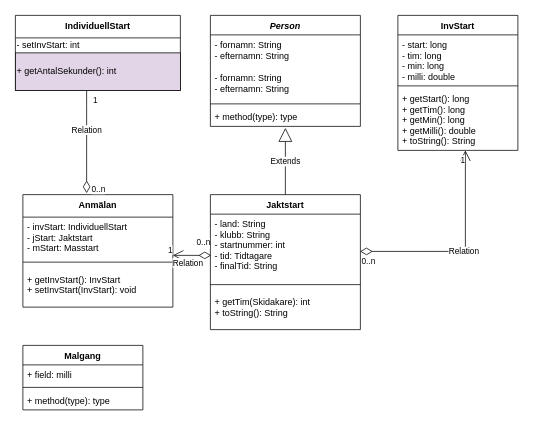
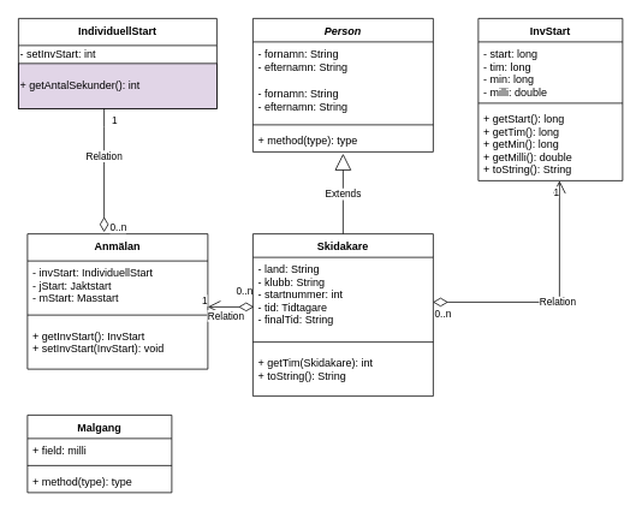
  <mxCell id="0" />
  <mxCell id="1" parent="0" />
  <mxCell id="2" value="Person" style="swimlane;fontStyle=3;align=center;verticalAlign=top;childLayout=stackLayout;horizontal=1;startSize=26;horizontalStack=0;resizeParent=1;resizeParentMax=0;resizeLast=0;collapsible=1;marginBottom=0;" parent="1" vertex="1"><mxGeometry x="280" y="20" width="200" height="148" as="geometry"><mxRectangle x="340" y="410" width="100" height="26" as="alternateBounds" /></mxGeometry></mxCell>
  <mxCell id="3" value="- fornamn: String&#10;- efternamn: String&#10;" style="text;strokeColor=none;fillColor=none;align=left;verticalAlign=top;spacingLeft=4;spacingRight=4;overflow=hidden;rotatable=0;points=[[0,0.5],[1,0.5]];portConstraint=eastwest;" parent="2" vertex="1"><mxGeometry y="26" width="200" height="44" as="geometry" /></mxCell>
  <mxCell id="4" value="- fornamn: String&#10;- efternamn: String&#10;" style="text;strokeColor=none;fillColor=none;align=left;verticalAlign=top;spacingLeft=4;spacingRight=4;overflow=hidden;rotatable=0;points=[[0,0.5],[1,0.5]];portConstraint=eastwest;" parent="2" vertex="1"><mxGeometry y="70" width="200" height="44" as="geometry" /></mxCell>
  <mxCell id="5" value="" style="line;strokeWidth=1;fillColor=none;align=left;verticalAlign=middle;spacingTop=-1;spacingLeft=3;spacingRight=3;rotatable=0;labelPosition=right;points=[];portConstraint=eastwest;" parent="2" vertex="1"><mxGeometry y="114" width="200" height="8" as="geometry" /></mxCell>
  <mxCell id="6" value="+ method(type): type" style="text;strokeColor=none;fillColor=none;align=left;verticalAlign=top;spacingLeft=4;spacingRight=4;overflow=hidden;rotatable=0;points=[[0,0.5],[1,0.5]];portConstraint=eastwest;" parent="2" vertex="1"><mxGeometry y="122" width="200" height="26" as="geometry" /></mxCell>
- <mxCell id="7" value="Jaktstart" style="swimlane;fontStyle=1;align=center;verticalAlign=top;childLayout=stackLayout;horizontal=1;startSize=26;horizontalStack=0;resizeParent=1;resizeParentMax=0;resizeLast=0;collapsible=1;marginBottom=0;" parent="1" vertex="1"><mxGeometry x="280" y="259" width="200" height="180" as="geometry" /></mxCell>
+ <mxCell id="7" value="Skidakare" style="swimlane;fontStyle=1;align=center;verticalAlign=top;childLayout=stackLayout;horizontal=1;startSize=26;horizontalStack=0;resizeParent=1;resizeParentMax=0;resizeLast=0;collapsible=1;marginBottom=0;" parent="1" vertex="1"><mxGeometry x="280" y="259" width="200" height="180" as="geometry" /></mxCell>
  <mxCell id="8" value="- land: String&#10;- klubb: String&#10;- startnummer: int&#10;- tid: Tidtagare&#10;- finalTid: String" style="text;strokeColor=none;fillColor=none;align=left;verticalAlign=top;spacingLeft=4;spacingRight=4;overflow=hidden;rotatable=0;points=[[0,0.5],[1,0.5]];portConstraint=eastwest;" parent="7" vertex="1"><mxGeometry y="26" width="200" height="84" as="geometry" /></mxCell>
  <mxCell id="9" value="" style="line;strokeWidth=1;fillColor=none;align=left;verticalAlign=middle;spacingTop=-1;spacingLeft=3;spacingRight=3;rotatable=0;labelPosition=right;points=[];portConstraint=eastwest;" parent="7" vertex="1"><mxGeometry y="110" width="200" height="20" as="geometry" /></mxCell>
  <mxCell id="10" value="+ getTim(Skidakare): int&#10;+ toString(): String&#10;" style="text;strokeColor=none;fillColor=none;align=left;verticalAlign=top;spacingLeft=4;spacingRight=4;overflow=hidden;rotatable=0;points=[[0,0.5],[1,0.5]];portConstraint=eastwest;" parent="7" vertex="1"><mxGeometry y="130" width="200" height="50" as="geometry" /></mxCell>
  <mxCell id="11" value="InvStart" style="swimlane;fontStyle=1;align=center;verticalAlign=top;childLayout=stackLayout;horizontal=1;startSize=26;horizontalStack=0;resizeParent=1;resizeParentMax=0;resizeLast=0;collapsible=1;marginBottom=0;" parent="1" vertex="1"><mxGeometry x="530" y="20" width="160" height="180" as="geometry" /></mxCell>
  <mxCell id="12" value="- start: long&#10;- tim: long&#10;- min: long&#10;- milli: double" style="text;strokeColor=none;fillColor=none;align=left;verticalAlign=top;spacingLeft=4;spacingRight=4;overflow=hidden;rotatable=0;points=[[0,0.5],[1,0.5]];portConstraint=eastwest;" parent="11" vertex="1"><mxGeometry y="26" width="160" height="64" as="geometry" /></mxCell>
  <mxCell id="13" value="" style="line;strokeWidth=1;fillColor=none;align=left;verticalAlign=middle;spacingTop=-1;spacingLeft=3;spacingRight=3;rotatable=0;labelPosition=right;points=[];portConstraint=eastwest;" parent="11" vertex="1"><mxGeometry y="90" width="160" height="8" as="geometry" /></mxCell>
  <mxCell id="14" value="+ getStart(): long&#10;+ getTim(): long&#10;+ getMin(): long&#10;+ getMilli(): double&#10;+ toString(): String" style="text;strokeColor=none;fillColor=none;align=left;verticalAlign=top;spacingLeft=4;spacingRight=4;overflow=hidden;rotatable=0;points=[[0,0.5],[1,0.5]];portConstraint=eastwest;" parent="11" vertex="1"><mxGeometry y="98" width="160" height="82" as="geometry" /></mxCell>
  <mxCell id="15" value="IndividuellStart" style="swimlane;fontStyle=1;align=center;verticalAlign=top;childLayout=stackLayout;horizontal=1;startSize=30;horizontalStack=0;resizeParent=1;resizeParentMax=0;resizeLast=0;collapsible=1;marginBottom=0;" vertex="1" parent="1"><mxGeometry x="20" y="20" width="220" height="100" as="geometry"><mxRectangle x="80" y="150" width="120" height="30" as="alternateBounds" /></mxGeometry></mxCell>
  <mxCell id="16" value="- setInvStart: int" style="text;html=1;align=left;verticalAlign=middle;resizable=0;points=[];autosize=1;strokeColor=none;fillColor=none;" vertex="1" parent="15"><mxGeometry y="30" width="220" height="20" as="geometry" /></mxCell>
  <mxCell id="17" value="+ getAntalSekunder(): int" style="rounded=0;whiteSpace=wrap;html=1;align=left;fillColor=#e1d5e7;" vertex="1" parent="15"><mxGeometry y="50" width="220" height="50" as="geometry" /></mxCell>
  <mxCell id="18" value="Anmälan" style="swimlane;fontStyle=1;align=center;verticalAlign=top;childLayout=stackLayout;horizontal=1;startSize=30;horizontalStack=0;resizeParent=1;resizeParentMax=0;resizeLast=0;collapsible=1;marginBottom=0;" vertex="1" parent="1"><mxGeometry x="30" y="259" width="200" height="150" as="geometry" /></mxCell>
  <mxCell id="19" value="- invStart: IndividuellStart&#10;&#09;- jStart: Jaktstart &#10;&#09;- mStart: Masstart" style="text;strokeColor=none;fillColor=none;align=left;verticalAlign=top;spacingLeft=4;spacingRight=4;overflow=hidden;rotatable=0;points=[[0,0.5],[1,0.5]];portConstraint=eastwest;" vertex="1" parent="18"><mxGeometry y="30" width="200" height="50" as="geometry" /></mxCell>
  <mxCell id="20" value="" style="line;strokeWidth=1;fillColor=none;align=left;verticalAlign=middle;spacingTop=-1;spacingLeft=3;spacingRight=3;rotatable=0;labelPosition=right;points=[];portConstraint=eastwest;" vertex="1" parent="18"><mxGeometry y="80" width="200" height="20" as="geometry" /></mxCell>
  <mxCell id="21" value="+ getInvStart(): InvStart&#10;+ setInvStart(InvStart): void" style="text;strokeColor=none;fillColor=none;align=left;verticalAlign=top;spacingLeft=4;spacingRight=4;overflow=hidden;rotatable=0;points=[[0,0.5],[1,0.5]];portConstraint=eastwest;" vertex="1" parent="18"><mxGeometry y="100" width="200" height="50" as="geometry" /></mxCell>
  <mxCell id="22" value="Relation" style="endArrow=none;html=1;endSize=12;startArrow=diamondThin;startSize=14;startFill=0;edgeStyle=orthogonalEdgeStyle;rounded=0;exitX=0.425;exitY=-0.013;exitDx=0;exitDy=0;exitPerimeter=0;align=center;" edge="1" parent="1" source="18" target="17"><mxGeometry x="0.219" relative="1" as="geometry"><mxPoint x="60" y="180" as="sourcePoint" /><mxPoint x="120" y="120" as="targetPoint" /><Array as="points"><mxPoint x="115" y="140" /><mxPoint x="115" y="140" /></Array><mxPoint as="offset" /></mxGeometry></mxCell>
  <mxCell id="23" value="0..n" style="edgeLabel;resizable=0;html=1;align=left;verticalAlign=top;" connectable="0" vertex="1" parent="22"><mxGeometry x="-1" relative="1" as="geometry"><mxPoint x="5" y="-18" as="offset" /></mxGeometry></mxCell>
  <mxCell id="24" value="1" style="edgeLabel;resizable=0;html=1;align=right;verticalAlign=top;" connectable="0" vertex="1" parent="22"><mxGeometry x="1" relative="1" as="geometry"><mxPoint x="15" as="offset" /></mxGeometry></mxCell>
  <mxCell id="25" value="Extends" style="endArrow=block;endSize=16;endFill=0;html=1;rounded=0;entryX=0.5;entryY=1.077;entryDx=0;entryDy=0;entryPerimeter=0;exitX=0.5;exitY=0;exitDx=0;exitDy=0;" edge="1" parent="1" source="7" target="6"><mxGeometry width="160" relative="1" as="geometry"><mxPoint x="290" y="220" as="sourcePoint" /><mxPoint x="450" y="220" as="targetPoint" /></mxGeometry></mxCell>
  <mxCell id="26" value="Relation" style="endArrow=open;html=1;endSize=12;startArrow=diamondThin;startSize=14;startFill=0;edgeStyle=orthogonalEdgeStyle;rounded=0;exitX=0.998;exitY=0.592;exitDx=0;exitDy=0;exitPerimeter=0;" edge="1" parent="1" source="8"><mxGeometry relative="1" as="geometry"><mxPoint x="500" y="333.66" as="sourcePoint" /><mxPoint x="620" y="200" as="targetPoint" /><Array as="points"><mxPoint x="620" y="335" /><mxPoint x="620" y="200" /></Array><mxPoint as="offset" /></mxGeometry></mxCell>
  <mxCell id="27" value="0..n" style="edgeLabel;resizable=0;html=1;align=left;verticalAlign=top;" connectable="0" vertex="1" parent="26"><mxGeometry x="-1" relative="1" as="geometry" /></mxCell>
  <mxCell id="28" value="1" style="edgeLabel;resizable=0;html=1;align=right;verticalAlign=top;" connectable="0" vertex="1" parent="26"><mxGeometry x="1" relative="1" as="geometry" /></mxCell>
  <mxCell id="29" value="Relation" style="endArrow=open;html=1;endSize=12;startArrow=diamondThin;startSize=14;startFill=0;edgeStyle=orthogonalEdgeStyle;rounded=0;exitX=0.005;exitY=0.657;exitDx=0;exitDy=0;exitPerimeter=0;" edge="1" parent="1" source="8"><mxGeometry x="0.214" y="10" relative="1" as="geometry"><mxPoint x="270" y="340" as="sourcePoint" /><mxPoint x="230" y="340" as="targetPoint" /><Array as="points"><mxPoint x="230" y="340" /></Array><mxPoint as="offset" /></mxGeometry></mxCell>
  <mxCell id="30" value="0..n" style="edgeLabel;resizable=0;html=1;align=left;verticalAlign=top;" connectable="0" vertex="1" parent="29"><mxGeometry x="-1" relative="1" as="geometry"><mxPoint x="-21" y="-30" as="offset" /></mxGeometry></mxCell>
  <mxCell id="31" value="1" style="edgeLabel;resizable=0;html=1;align=right;verticalAlign=top;" connectable="0" vertex="1" parent="29"><mxGeometry x="1" relative="1" as="geometry"><mxPoint y="-20" as="offset" /></mxGeometry></mxCell>
  <mxCell id="32" value="Malgang&#10;" style="swimlane;fontStyle=1;align=center;verticalAlign=top;childLayout=stackLayout;horizontal=1;startSize=26;horizontalStack=0;resizeParent=1;resizeParentMax=0;resizeLast=0;collapsible=1;marginBottom=0;" vertex="1" parent="1"><mxGeometry x="30" y="460" width="160" height="86" as="geometry" /></mxCell>
  <mxCell id="33" value="+ field: milli" style="text;strokeColor=none;fillColor=none;align=left;verticalAlign=top;spacingLeft=4;spacingRight=4;overflow=hidden;rotatable=0;points=[[0,0.5],[1,0.5]];portConstraint=eastwest;" vertex="1" parent="32"><mxGeometry y="26" width="160" height="26" as="geometry" /></mxCell>
  <mxCell id="34" value="" style="line;strokeWidth=1;fillColor=none;align=left;verticalAlign=middle;spacingTop=-1;spacingLeft=3;spacingRight=3;rotatable=0;labelPosition=right;points=[];portConstraint=eastwest;" vertex="1" parent="32"><mxGeometry y="52" width="160" height="8" as="geometry" /></mxCell>
  <mxCell id="35" value="+ method(type): type" style="text;strokeColor=none;fillColor=none;align=left;verticalAlign=top;spacingLeft=4;spacingRight=4;overflow=hidden;rotatable=0;points=[[0,0.5],[1,0.5]];portConstraint=eastwest;" vertex="1" parent="32"><mxGeometry y="60" width="160" height="26" as="geometry" /></mxCell>
